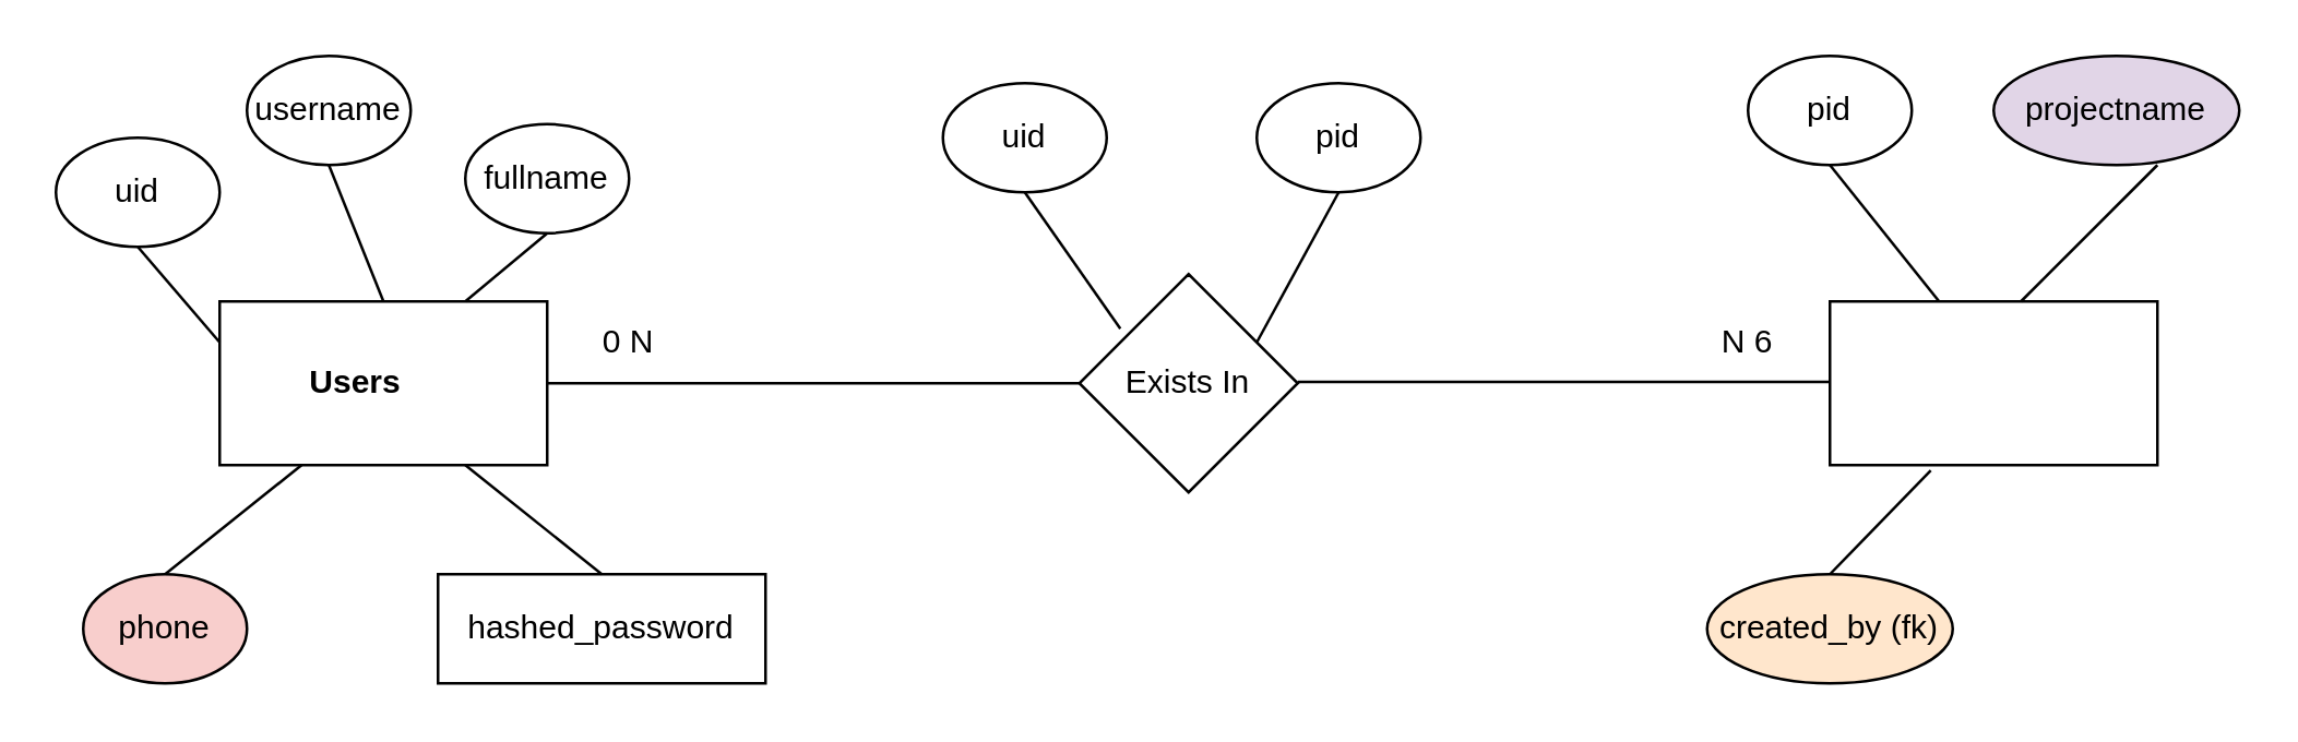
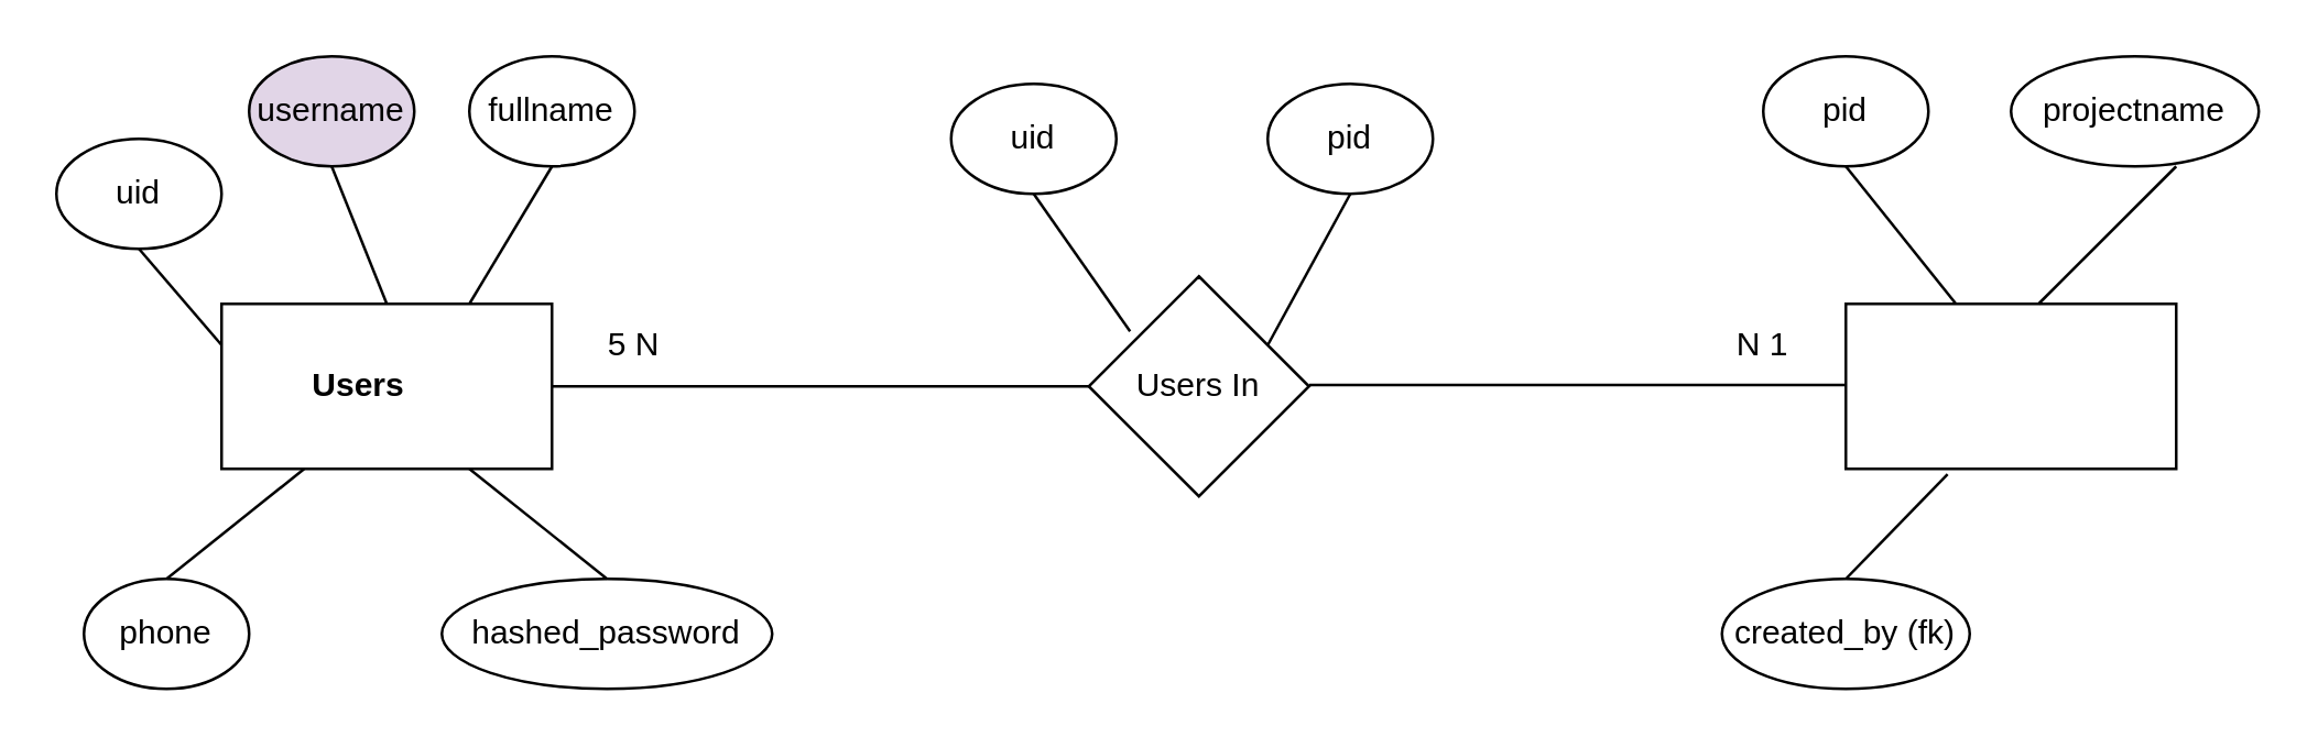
  <mxCell id="0" />
  <mxCell id="1" parent="0" />
  <mxCell id="2" value="" style="whiteSpace=wrap;html=1;shadow=0;glass=0;rounded=0;" vertex="1" parent="1"><mxGeometry x="80" y="110" width="120" height="60" as="geometry" /></mxCell>
  <mxCell id="3" value="&lt;b&gt;Users&lt;/b&gt;" style="text;strokeColor=none;align=center;fillColor=none;html=1;verticalAlign=middle;whiteSpace=wrap;rounded=0;" vertex="1" parent="1"><mxGeometry x="100" y="125" width="60" height="30" as="geometry" /></mxCell>
  <mxCell id="4" value="" style="whiteSpace=wrap;html=1;" vertex="1" parent="1"><mxGeometry x="670" y="110" width="120" height="60" as="geometry" /></mxCell>
  <mxCell id="5" value="" style="rhombus;whiteSpace=wrap;html=1;" vertex="1" parent="1"><mxGeometry x="395" y="100" width="80" height="80" as="geometry" /></mxCell>
- <mxCell id="6" value="Exists In" style="text;strokeColor=none;align=center;fillColor=none;html=1;verticalAlign=middle;whiteSpace=wrap;rounded=0;" vertex="1" parent="1"><mxGeometry x="405" y="125" width="60" height="30" as="geometry" /></mxCell>
+ <mxCell id="6" value="Users In" style="text;strokeColor=none;align=center;fillColor=none;html=1;verticalAlign=middle;whiteSpace=wrap;rounded=0;" vertex="1" parent="1"><mxGeometry x="405" y="125" width="60" height="30" as="geometry" /></mxCell>
  <mxCell id="7" value="" style="endArrow=none;html=1;rounded=0;entryX=0;entryY=0.5;entryDx=0;entryDy=0;" edge="1" parent="1" target="5"><mxGeometry width="50" height="50" relative="1" as="geometry"><mxPoint x="200" y="140" as="sourcePoint" /><mxPoint x="250" y="90" as="targetPoint" /></mxGeometry></mxCell>
  <mxCell id="8" value="" style="endArrow=none;html=1;rounded=0;entryX=0;entryY=0.5;entryDx=0;entryDy=0;" edge="1" parent="1"><mxGeometry width="50" height="50" relative="1" as="geometry"><mxPoint x="475" y="139.5" as="sourcePoint" /><mxPoint x="670" y="139.5" as="targetPoint" /></mxGeometry></mxCell>
- <mxCell id="9" value="0&lt;span style=&quot;background-color: initial;&quot;&gt;&amp;nbsp;N&lt;/span&gt;" style="text;strokeColor=none;align=center;fillColor=none;html=1;verticalAlign=middle;whiteSpace=wrap;rounded=0;" vertex="1" parent="1"><mxGeometry x="200" y="110" width="60" height="30" as="geometry" /></mxCell>
- <mxCell id="10" value="N 6" style="text;strokeColor=none;align=center;fillColor=none;html=1;verticalAlign=middle;whiteSpace=wrap;rounded=0;" vertex="1" parent="1"><mxGeometry x="610" y="110" width="60" height="30" as="geometry" /></mxCell>
+ <mxCell id="9" value="5&lt;span style=&quot;background-color: initial;&quot;&gt;&amp;nbsp;N&lt;/span&gt;" style="text;strokeColor=none;align=center;fillColor=none;html=1;verticalAlign=middle;whiteSpace=wrap;rounded=0;" vertex="1" parent="1"><mxGeometry x="200" y="110" width="60" height="30" as="geometry" /></mxCell>
+ <mxCell id="10" value="N 1" style="text;strokeColor=none;align=center;fillColor=none;html=1;verticalAlign=middle;whiteSpace=wrap;rounded=0;" vertex="1" parent="1"><mxGeometry x="610" y="110" width="60" height="30" as="geometry" /></mxCell>
  <mxCell id="11" value="uid" style="ellipse;whiteSpace=wrap;html=1;" vertex="1" parent="1"><mxGeometry x="20" y="50" width="60" height="40" as="geometry" /></mxCell>
- <mxCell id="12" value="username" style="ellipse;whiteSpace=wrap;html=1;" vertex="1" parent="1"><mxGeometry x="90" y="20" width="60" height="40" as="geometry" /></mxCell>
- <mxCell id="13" value="fullname" style="ellipse;whiteSpace=wrap;html=1;" vertex="1" parent="1"><mxGeometry x="170" y="45" width="60" height="40" as="geometry" /></mxCell>
+ <mxCell id="12" value="username" style="ellipse;whiteSpace=wrap;html=1;fillColor=#e1d5e7;" vertex="1" parent="1"><mxGeometry x="90" y="20" width="60" height="40" as="geometry" /></mxCell>
+ <mxCell id="13" value="fullname" style="ellipse;whiteSpace=wrap;html=1;" vertex="1" parent="1"><mxGeometry x="170" y="20" width="60" height="40" as="geometry" /></mxCell>
  <mxCell id="14" value="" style="endArrow=none;html=1;rounded=0;entryX=0;entryY=0.25;entryDx=0;entryDy=0;" edge="1" parent="1" target="2"><mxGeometry width="50" height="50" relative="1" as="geometry"><mxPoint x="50" y="90" as="sourcePoint" /><mxPoint x="100" y="40" as="targetPoint" /></mxGeometry></mxCell>
  <mxCell id="15" value="" style="endArrow=none;html=1;rounded=0;entryX=0.5;entryY=0;entryDx=0;entryDy=0;" edge="1" parent="1" target="2"><mxGeometry width="50" height="50" relative="1" as="geometry"><mxPoint x="120" y="60" as="sourcePoint" /><mxPoint x="170" y="10" as="targetPoint" /></mxGeometry></mxCell>
  <mxCell id="16" value="" style="endArrow=none;html=1;rounded=0;entryX=0.5;entryY=1;entryDx=0;entryDy=0;" edge="1" parent="1" target="13"><mxGeometry width="50" height="50" relative="1" as="geometry"><mxPoint x="170" y="110" as="sourcePoint" /><mxPoint x="220" y="60" as="targetPoint" /></mxGeometry></mxCell>
- <mxCell id="17" value="phone" style="ellipse;whiteSpace=wrap;html=1;fillColor=#f8cecc;" vertex="1" parent="1"><mxGeometry x="30" y="210" width="60" height="40" as="geometry" /></mxCell>
+ <mxCell id="17" value="phone" style="ellipse;whiteSpace=wrap;html=1;" vertex="1" parent="1"><mxGeometry x="30" y="210" width="60" height="40" as="geometry" /></mxCell>
  <mxCell id="18" value="" style="endArrow=none;html=1;rounded=0;" edge="1" parent="1"><mxGeometry width="50" height="50" relative="1" as="geometry"><mxPoint x="60" y="210" as="sourcePoint" /><mxPoint x="110" y="170" as="targetPoint" /></mxGeometry></mxCell>
  <mxCell id="19" value="pid" style="ellipse;whiteSpace=wrap;html=1;" vertex="1" parent="1"><mxGeometry x="640" y="20" width="60" height="40" as="geometry" /></mxCell>
- <mxCell id="20" value="projectname" style="ellipse;whiteSpace=wrap;html=1;fillColor=#e1d5e7;" vertex="1" parent="1"><mxGeometry x="730" y="20" width="90" height="40" as="geometry" /></mxCell>
- <mxCell id="21" value="hashed_password" style="whiteSpace=wrap;html=1;rounded=0;" vertex="1" parent="1"><mxGeometry x="160" y="210" width="120" height="40" as="geometry" /></mxCell>
+ <mxCell id="20" value="projectname" style="ellipse;whiteSpace=wrap;html=1;" vertex="1" parent="1"><mxGeometry x="730" y="20" width="90" height="40" as="geometry" /></mxCell>
+ <mxCell id="21" value="hashed_password" style="ellipse;whiteSpace=wrap;html=1;" vertex="1" parent="1"><mxGeometry x="160" y="210" width="120" height="40" as="geometry" /></mxCell>
  <mxCell id="22" value="" style="endArrow=none;html=1;rounded=0;entryX=0.5;entryY=0;entryDx=0;entryDy=0;" edge="1" parent="1" target="21"><mxGeometry width="50" height="50" relative="1" as="geometry"><mxPoint x="170" y="170" as="sourcePoint" /><mxPoint x="220" y="120" as="targetPoint" /></mxGeometry></mxCell>
- <mxCell id="23" value="created_by (fk)" style="ellipse;whiteSpace=wrap;html=1;fillColor=#ffe6cc;" vertex="1" parent="1"><mxGeometry x="625" y="210" width="90" height="40" as="geometry" /></mxCell>
+ <mxCell id="23" value="created_by (fk)" style="ellipse;whiteSpace=wrap;html=1;" vertex="1" parent="1"><mxGeometry x="625" y="210" width="90" height="40" as="geometry" /></mxCell>
  <mxCell id="24" value="" style="endArrow=none;html=1;rounded=0;entryX=0.308;entryY=1.033;entryDx=0;entryDy=0;entryPerimeter=0;" edge="1" parent="1" target="4"><mxGeometry width="50" height="50" relative="1" as="geometry"><mxPoint x="670" y="210" as="sourcePoint" /><mxPoint x="700" y="180" as="targetPoint" /></mxGeometry></mxCell>
  <mxCell id="25" value="" style="endArrow=none;html=1;rounded=0;" edge="1" parent="1"><mxGeometry width="50" height="50" relative="1" as="geometry"><mxPoint x="670" y="60" as="sourcePoint" /><mxPoint x="710" y="110" as="targetPoint" /></mxGeometry></mxCell>
  <mxCell id="26" value="" style="endArrow=none;html=1;rounded=0;" edge="1" parent="1"><mxGeometry width="50" height="50" relative="1" as="geometry"><mxPoint x="740" y="110" as="sourcePoint" /><mxPoint x="790" y="60" as="targetPoint" /></mxGeometry></mxCell>
  <mxCell id="27" value="uid" style="ellipse;whiteSpace=wrap;html=1;" vertex="1" parent="1"><mxGeometry x="345" y="30" width="60" height="40" as="geometry" /></mxCell>
  <mxCell id="28" value="pid" style="ellipse;whiteSpace=wrap;html=1;" vertex="1" parent="1"><mxGeometry x="460" y="30" width="60" height="40" as="geometry" /></mxCell>
  <mxCell id="29" value="" style="endArrow=none;html=1;rounded=0;entryX=0.5;entryY=1;entryDx=0;entryDy=0;" edge="1" parent="1" target="28"><mxGeometry width="50" height="50" relative="1" as="geometry"><mxPoint x="460" y="125" as="sourcePoint" /><mxPoint x="510" y="75" as="targetPoint" /></mxGeometry></mxCell>
  <mxCell id="30" value="" style="endArrow=none;html=1;rounded=0;exitX=0.5;exitY=1;exitDx=0;exitDy=0;" edge="1" parent="1" source="27"><mxGeometry width="50" height="50" relative="1" as="geometry"><mxPoint x="410" y="250" as="sourcePoint" /><mxPoint x="410" y="120" as="targetPoint" /></mxGeometry></mxCell>
